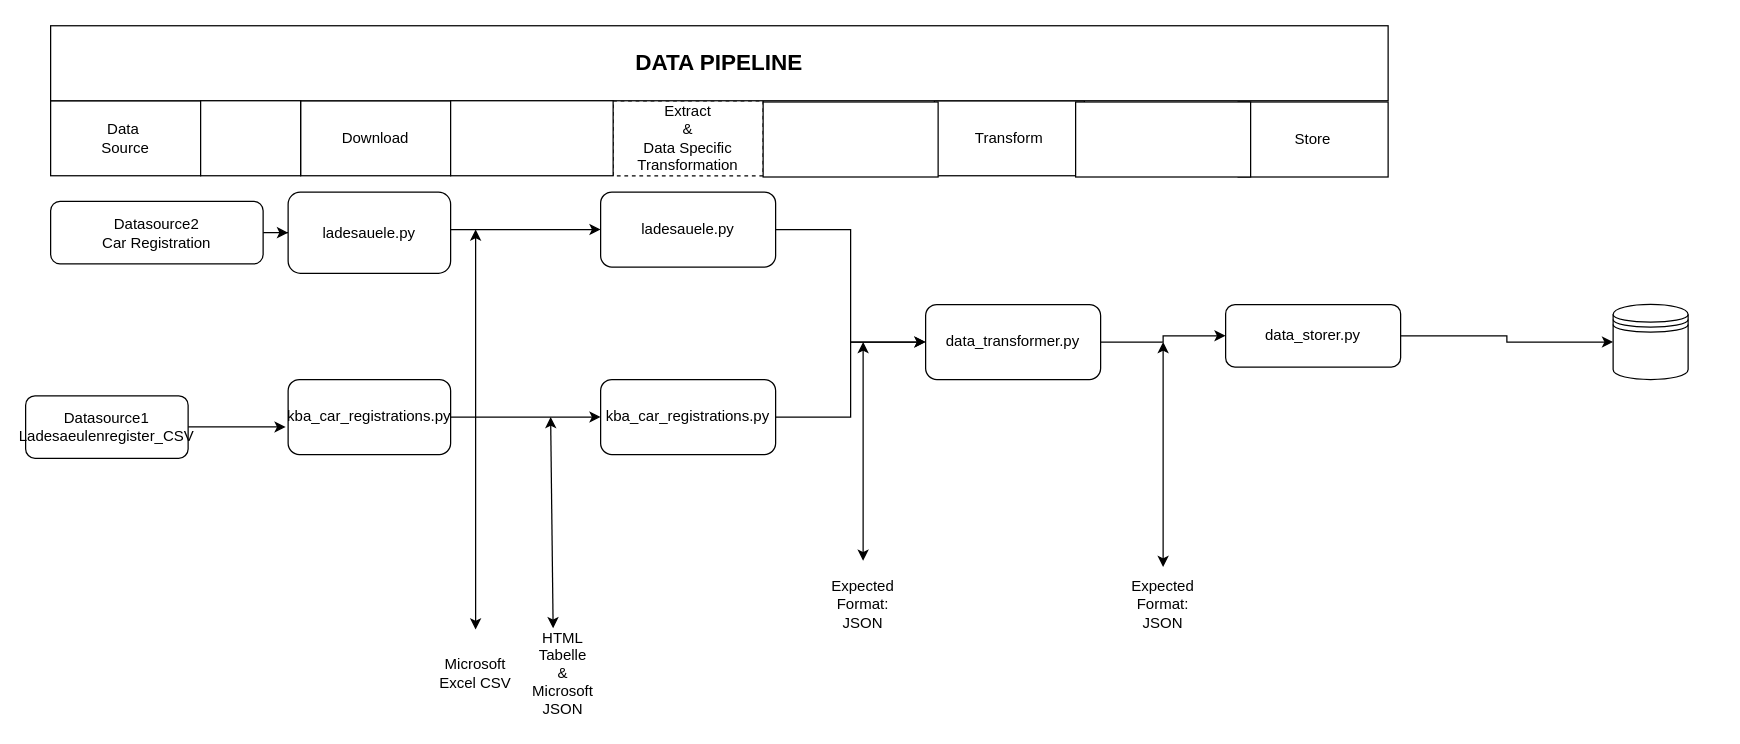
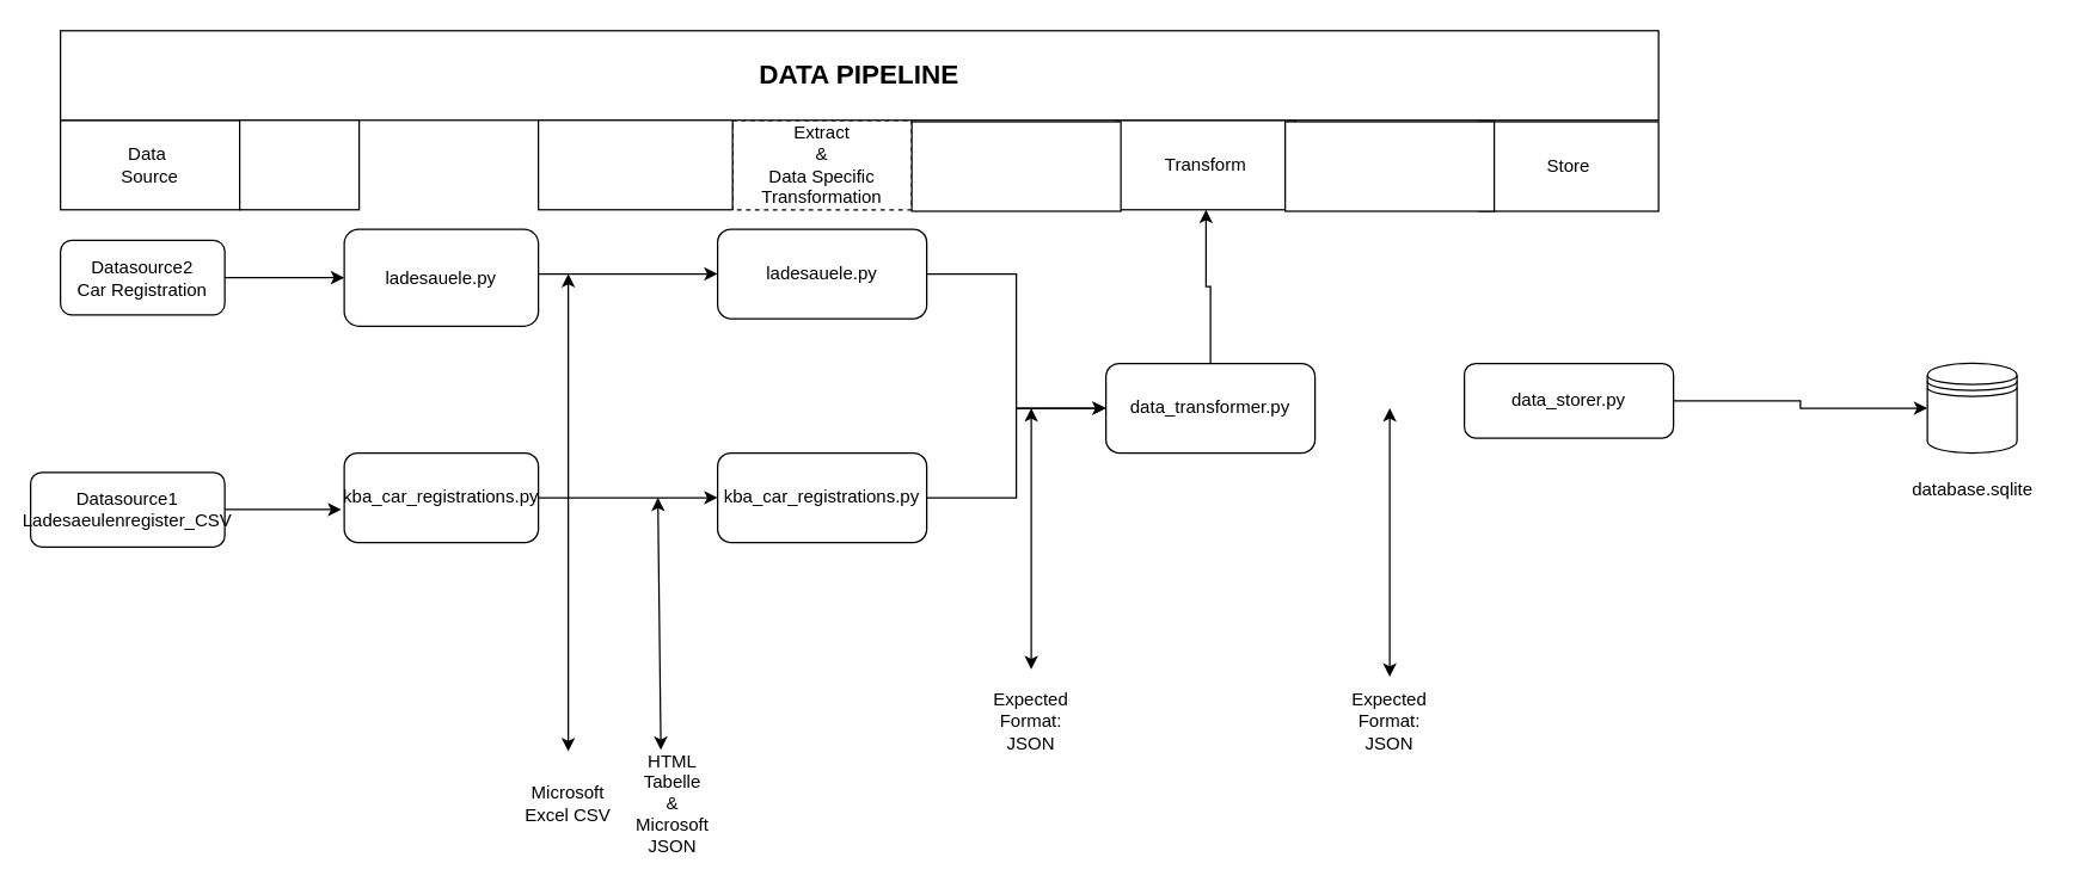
  <mxCell id="0" />
  <mxCell id="1" parent="0" />
  <mxCell id="2" style="edgeStyle=orthogonalEdgeStyle;rounded=0;orthogonalLoop=1;jettySize=auto;html=1;entryX=-0.015;entryY=0.633;entryDx=0;entryDy=0;entryPerimeter=0;" edge="1" parent="1" source="3" target="12"><mxGeometry relative="1" as="geometry" /></mxCell>
  <mxCell id="3" value="Datasource1&lt;br&gt;Ladesaeulenregister_CSV" style="rounded=1;whiteSpace=wrap;html=1;" vertex="1" parent="1"><mxGeometry x="20" y="316" width="130" height="50" as="geometry" /></mxCell>
  <mxCell id="4" style="edgeStyle=orthogonalEdgeStyle;rounded=0;orthogonalLoop=1;jettySize=auto;html=1;entryX=0;entryY=0.5;entryDx=0;entryDy=0;" edge="1" parent="1" source="5" target="10"><mxGeometry relative="1" as="geometry" /></mxCell>
- <mxCell id="5" value="Datasource2&lt;br&gt;Car Registration" style="rounded=1;whiteSpace=wrap;html=1;" vertex="1" parent="1"><mxGeometry x="40" y="160.5" width="170" height="50" as="geometry" /></mxCell>
+ <mxCell id="5" value="Datasource2&lt;br&gt;Car Registration" style="rounded=1;whiteSpace=wrap;html=1;" vertex="1" parent="1"><mxGeometry x="40" y="160.5" width="110" height="50" as="geometry" /></mxCell>
  <mxCell id="6" value="Data&amp;nbsp;&lt;br&gt;Source" style="rounded=0;whiteSpace=wrap;html=1;" vertex="1" parent="1"><mxGeometry x="40" y="80" width="120" height="60" as="geometry" /></mxCell>
- <mxCell id="7" value="Download&lt;br&gt;" style="rounded=0;whiteSpace=wrap;html=1;" vertex="1" parent="1"><mxGeometry x="240" y="80" width="120" height="60" as="geometry" /></mxCell>
  <mxCell id="8" value="Transform" style="rounded=0;whiteSpace=wrap;html=1;" vertex="1" parent="1"><mxGeometry x="747" y="80" width="120" height="60" as="geometry" /></mxCell>
  <mxCell id="9" style="edgeStyle=orthogonalEdgeStyle;rounded=0;orthogonalLoop=1;jettySize=auto;html=1;entryX=0;entryY=0.5;entryDx=0;entryDy=0;" edge="1" parent="1" source="10" target="15"><mxGeometry relative="1" as="geometry"><Array as="points"><mxPoint x="410" y="183" /><mxPoint x="410" y="183" /></Array></mxGeometry></mxCell>
  <mxCell id="10" value="ladesauele.py" style="rounded=1;whiteSpace=wrap;html=1;" vertex="1" parent="1"><mxGeometry x="230" y="153" width="130" height="65" as="geometry" /></mxCell>
  <mxCell id="11" style="edgeStyle=orthogonalEdgeStyle;rounded=0;orthogonalLoop=1;jettySize=auto;html=1;entryX=0;entryY=0.5;entryDx=0;entryDy=0;" edge="1" parent="1" source="12" target="17"><mxGeometry relative="1" as="geometry"><mxPoint x="480" y="333" as="targetPoint" /></mxGeometry></mxCell>
  <mxCell id="12" value="kba_car_registrations.py" style="rounded=1;whiteSpace=wrap;html=1;" vertex="1" parent="1"><mxGeometry x="230" y="303" width="130" height="60" as="geometry" /></mxCell>
  <mxCell id="13" value="Extract&lt;br&gt;&amp;amp;&lt;br&gt;Data Specific&lt;br&gt;Transformation" style="rounded=0;whiteSpace=wrap;html=1;dashed=1;" vertex="1" parent="1"><mxGeometry x="490" y="80" width="120" height="60" as="geometry" /></mxCell>
  <mxCell id="14" style="edgeStyle=orthogonalEdgeStyle;rounded=0;orthogonalLoop=1;jettySize=auto;html=1;entryX=0;entryY=0.5;entryDx=0;entryDy=0;" edge="1" parent="1" source="15" target="23"><mxGeometry relative="1" as="geometry" /></mxCell>
  <mxCell id="15" value="ladesauele.py" style="rounded=1;whiteSpace=wrap;html=1;" vertex="1" parent="1"><mxGeometry x="480" y="153" width="140" height="60" as="geometry" /></mxCell>
  <mxCell id="16" style="edgeStyle=orthogonalEdgeStyle;rounded=0;orthogonalLoop=1;jettySize=auto;html=1;" edge="1" parent="1" source="17" target="23"><mxGeometry relative="1" as="geometry" /></mxCell>
  <mxCell id="17" value="kba_car_registrations.py" style="rounded=1;whiteSpace=wrap;html=1;" vertex="1" parent="1"><mxGeometry x="480" y="303" width="140" height="60" as="geometry" /></mxCell>
  <mxCell id="18" value="" style="endArrow=classic;startArrow=classic;html=1;rounded=0;exitX=0.5;exitY=0;exitDx=0;exitDy=0;" edge="1" parent="1" source="19"><mxGeometry width="50" height="50" relative="1" as="geometry"><mxPoint x="380" y="493" as="sourcePoint" /><mxPoint x="380" y="183" as="targetPoint" /></mxGeometry></mxCell>
  <mxCell id="19" value="Microsoft Excel CSV" style="text;html=1;strokeColor=none;fillColor=none;align=center;verticalAlign=middle;whiteSpace=wrap;rounded=0;" vertex="1" parent="1"><mxGeometry x="350" y="503" width="60" height="70" as="geometry" /></mxCell>
  <mxCell id="20" value="" style="endArrow=classic;startArrow=classic;html=1;rounded=0;exitX=0.367;exitY=-0.014;exitDx=0;exitDy=0;exitPerimeter=0;" edge="1" parent="1" source="21"><mxGeometry width="50" height="50" relative="1" as="geometry"><mxPoint x="440" y="493" as="sourcePoint" /><mxPoint x="440" y="333" as="targetPoint" /></mxGeometry></mxCell>
  <mxCell id="21" value="HTML Tabelle&lt;br&gt;&amp;amp;&lt;br&gt;Microsoft JSON&lt;br&gt;" style="text;html=1;strokeColor=none;fillColor=none;align=center;verticalAlign=middle;whiteSpace=wrap;rounded=0;" vertex="1" parent="1"><mxGeometry x="420" y="503" width="60" height="70" as="geometry" /></mxCell>
- <mxCell id="22" style="edgeStyle=orthogonalEdgeStyle;rounded=0;orthogonalLoop=1;jettySize=auto;html=1;entryX=0;entryY=0.5;entryDx=0;entryDy=0;" edge="1" parent="1" source="23" target="28"><mxGeometry relative="1" as="geometry" /></mxCell>
+ <mxCell id="22" style="edgeStyle=orthogonalEdgeStyle;rounded=0;orthogonalLoop=1;jettySize=auto;html=1;" edge="1" parent="1" source="23" target="8"><mxGeometry relative="1" as="geometry" /></mxCell>
  <mxCell id="23" value="data_transformer.py" style="rounded=1;whiteSpace=wrap;html=1;" vertex="1" parent="1"><mxGeometry x="740" y="243" width="140" height="60" as="geometry" /></mxCell>
  <mxCell id="24" value="" style="endArrow=classic;startArrow=classic;html=1;rounded=0;" edge="1" parent="1" source="25"><mxGeometry width="50" height="50" relative="1" as="geometry"><mxPoint x="720" y="443" as="sourcePoint" /><mxPoint x="690" y="273" as="targetPoint" /></mxGeometry></mxCell>
  <mxCell id="25" value="Expected Format:&lt;br&gt;JSON" style="text;html=1;strokeColor=none;fillColor=none;align=center;verticalAlign=middle;whiteSpace=wrap;rounded=0;" vertex="1" parent="1"><mxGeometry x="660" y="448" width="60" height="70" as="geometry" /></mxCell>
  <mxCell id="26" value="Store" style="rounded=0;whiteSpace=wrap;html=1;" vertex="1" parent="1"><mxGeometry x="990" y="81" width="120" height="60" as="geometry" /></mxCell>
  <mxCell id="27" style="edgeStyle=orthogonalEdgeStyle;rounded=0;orthogonalLoop=1;jettySize=auto;html=1;" edge="1" parent="1" source="28" target="29"><mxGeometry relative="1" as="geometry" /></mxCell>
  <mxCell id="28" value="data_storer.py" style="rounded=1;whiteSpace=wrap;html=1;" vertex="1" parent="1"><mxGeometry x="980" y="243" width="140" height="50" as="geometry" /></mxCell>
  <mxCell id="29" value="" style="shape=datastore;whiteSpace=wrap;html=1;" vertex="1" parent="1"><mxGeometry x="1290" y="243" width="60" height="60" as="geometry" /></mxCell>
+ <mxCell id="30" value="database.sqlite" style="text;html=1;align=center;verticalAlign=middle;resizable=0;points=[];autosize=1;strokeColor=none;fillColor=none;" vertex="1" parent="1"><mxGeometry x="1270" y="313" width="100" height="30" as="geometry" /></mxCell>
  <mxCell id="31" value="" style="endArrow=classic;startArrow=classic;html=1;rounded=0;" edge="1" parent="1"><mxGeometry width="50" height="50" relative="1" as="geometry"><mxPoint x="930" y="453" as="sourcePoint" /><mxPoint x="930" y="273" as="targetPoint" /></mxGeometry></mxCell>
  <mxCell id="32" value="Expected Format:&lt;br&gt;JSON" style="text;html=1;strokeColor=none;fillColor=none;align=center;verticalAlign=middle;whiteSpace=wrap;rounded=0;" vertex="1" parent="1"><mxGeometry x="900" y="448" width="60" height="70" as="geometry" /></mxCell>
  <mxCell id="33" value="&lt;font style=&quot;font-size: 18px;&quot;&gt;&lt;b&gt;DATA PIPELINE&lt;/b&gt;&lt;/font&gt;" style="rounded=0;whiteSpace=wrap;html=1;" vertex="1" parent="1"><mxGeometry x="40" y="20" width="1070" height="60" as="geometry" /></mxCell>
  <mxCell id="34" value="" style="rounded=0;whiteSpace=wrap;html=1;fontSize=18;" vertex="1" parent="1"><mxGeometry x="160" y="80" width="80" height="60" as="geometry" /></mxCell>
  <mxCell id="35" value="" style="rounded=0;whiteSpace=wrap;html=1;fontSize=18;" vertex="1" parent="1"><mxGeometry x="360" y="80" width="130" height="60" as="geometry" /></mxCell>
  <mxCell id="36" value="" style="rounded=0;whiteSpace=wrap;html=1;fontSize=18;" vertex="1" parent="1"><mxGeometry x="610" y="81" width="140" height="60" as="geometry" /></mxCell>
  <mxCell id="37" value="" style="rounded=0;whiteSpace=wrap;html=1;fontSize=18;" vertex="1" parent="1"><mxGeometry x="860" y="81" width="140" height="60" as="geometry" /></mxCell>
